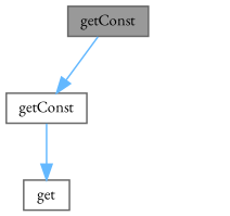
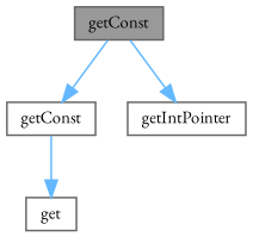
  digraph {
    fontname="EB Garamond"
    rankdir=TB
    node [color=grey40 fillcolor=white fontname="EB Garamond" fontsize=10 shape=box style=filled]
    edge [color=steelblue1 fontname="EB Garamond" fontsize=10 labelfontname=Helvetica labelfontsize=10 style=solid]
    n1 [color=gray40 fillcolor=grey60 fontcolor=black height=0.2 label=getConst width=0.4]
    n2 [height=0.2 label=getConst width=0.4]
+   n3 [height=0.2 label=getIntPointer width=0.4]
    n4 [height=0.2 label=get width=0.4]
    n1 -> n2
+   n1 -> n3
    n2 -> n4
  }
